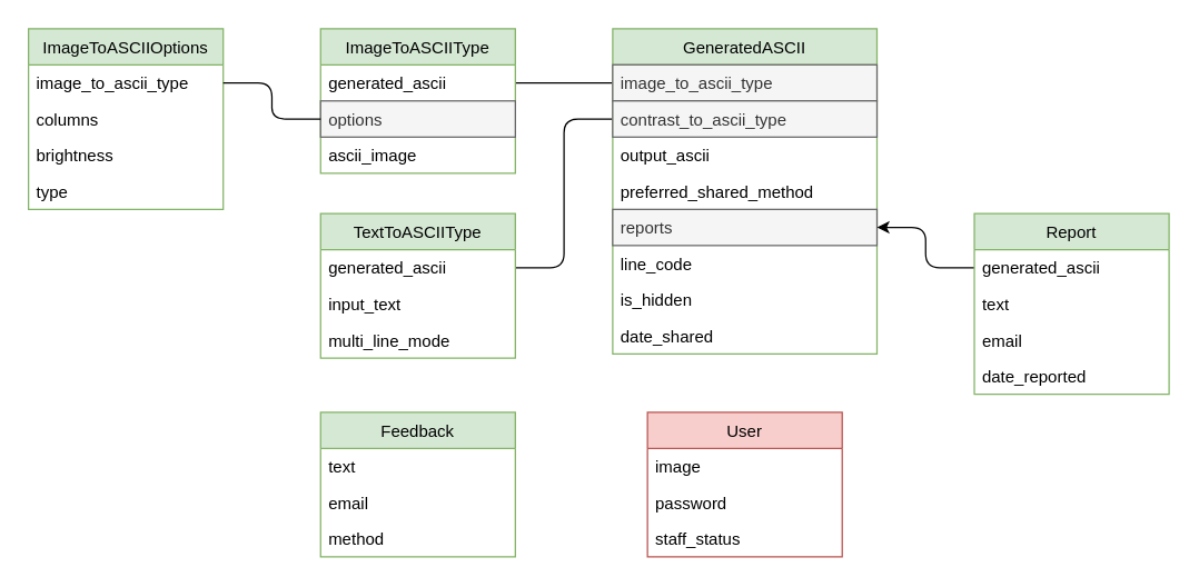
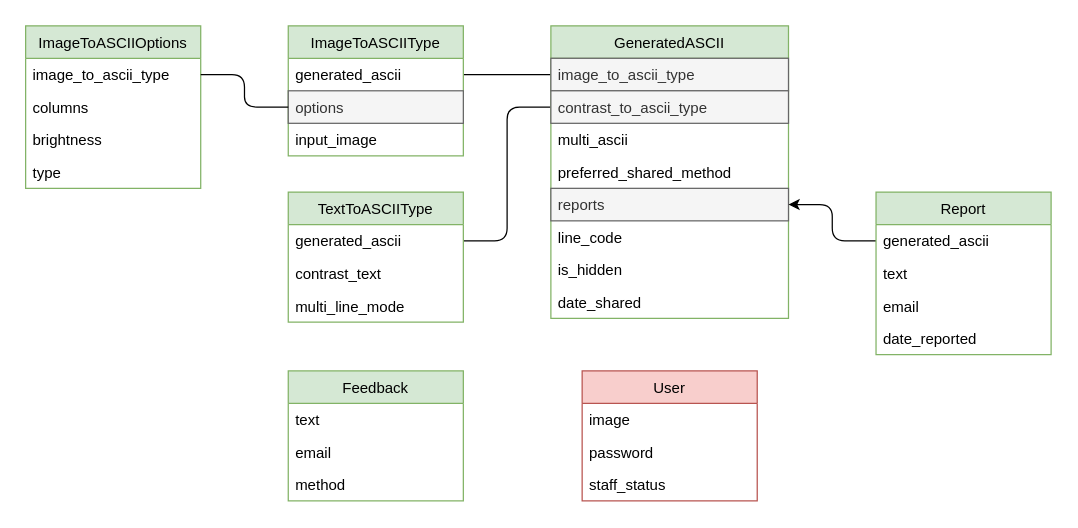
  <mxCell id="0" />
  <mxCell id="1" parent="0" />
  <mxCell id="2" value="" style="endArrow=none;html=1;edgeStyle=orthogonalEdgeStyle;" parent="1" source="14" target="6" edge="1"><mxGeometry width="50" height="50" relative="1" as="geometry"><mxPoint x="400" y="240" as="sourcePoint" /><mxPoint x="450" y="190" as="targetPoint" /></mxGeometry></mxCell>
  <mxCell id="3" value="" style="endArrow=none;html=1;edgeStyle=orthogonalEdgeStyle;" parent="1" source="18" target="5" edge="1"><mxGeometry width="50" height="50" relative="1" as="geometry"><mxPoint x="430" y="90" as="sourcePoint" /><mxPoint x="480" y="40" as="targetPoint" /></mxGeometry></mxCell>
  <mxCell id="4" value="GeneratedASCII" style="swimlane;fontStyle=0;childLayout=stackLayout;horizontal=1;startSize=26;fillColor=#d5e8d4;horizontalStack=0;resizeParent=1;resizeParentMax=0;resizeLast=0;collapsible=1;marginBottom=0;strokeColor=#82b366;sketch=0;" parent="1" vertex="1"><mxGeometry x="440" y="20" width="190" height="234" as="geometry" /></mxCell>
  <mxCell id="5" value="image_to_ascii_type" style="text;strokeColor=#666666;fillColor=#f5f5f5;align=left;verticalAlign=top;spacingLeft=4;spacingRight=4;overflow=hidden;rotatable=0;points=[[0,0.5],[1,0.5]];portConstraint=eastwest;fontColor=#333333;" parent="4" vertex="1"><mxGeometry y="26" width="190" height="26" as="geometry" /></mxCell>
  <mxCell id="6" value="contrast_to_ascii_type" style="text;strokeColor=#666666;fillColor=#f5f5f5;align=left;verticalAlign=top;spacingLeft=4;spacingRight=4;overflow=hidden;rotatable=0;points=[[0,0.5],[1,0.5]];portConstraint=eastwest;fontColor=#333333;" parent="4" vertex="1"><mxGeometry y="52" width="190" height="26" as="geometry" /></mxCell>
- <mxCell id="7" value="output_ascii" style="text;align=left;verticalAlign=top;spacingLeft=4;spacingRight=4;overflow=hidden;rotatable=0;points=[[0,0.5],[1,0.5]];portConstraint=eastwest;" parent="4" vertex="1"><mxGeometry y="78" width="190" height="26" as="geometry" /></mxCell>
+ <mxCell id="7" value="multi_ascii" style="text;align=left;verticalAlign=top;spacingLeft=4;spacingRight=4;overflow=hidden;rotatable=0;points=[[0,0.5],[1,0.5]];portConstraint=eastwest;" parent="4" vertex="1"><mxGeometry y="78" width="190" height="26" as="geometry" /></mxCell>
  <mxCell id="8" value="preferred_shared_method" style="text;align=left;verticalAlign=top;spacingLeft=4;spacingRight=4;overflow=hidden;rotatable=0;points=[[0,0.5],[1,0.5]];portConstraint=eastwest;" parent="4" vertex="1"><mxGeometry y="104" width="190" height="26" as="geometry" /></mxCell>
  <mxCell id="9" value="reports" style="text;strokeColor=#666666;fillColor=#f5f5f5;align=left;verticalAlign=top;spacingLeft=4;spacingRight=4;overflow=hidden;rotatable=0;points=[[0,0.5],[1,0.5]];portConstraint=eastwest;fontColor=#333333;" parent="4" vertex="1"><mxGeometry y="130" width="190" height="26" as="geometry" /></mxCell>
  <mxCell id="10" value="line_code" style="text;strokeColor=none;fillColor=none;align=left;verticalAlign=top;spacingLeft=4;spacingRight=4;overflow=hidden;rotatable=0;points=[[0,0.5],[1,0.5]];portConstraint=eastwest;" parent="4" vertex="1"><mxGeometry y="156" width="190" height="26" as="geometry" /></mxCell>
  <mxCell id="11" value="is_hidden" style="text;strokeColor=none;fillColor=none;align=left;verticalAlign=top;spacingLeft=4;spacingRight=4;overflow=hidden;rotatable=0;points=[[0,0.5],[1,0.5]];portConstraint=eastwest;" parent="4" vertex="1"><mxGeometry y="182" width="190" height="26" as="geometry" /></mxCell>
  <mxCell id="12" value="date_shared" style="text;strokeColor=none;fillColor=none;align=left;verticalAlign=top;spacingLeft=4;spacingRight=4;overflow=hidden;rotatable=0;points=[[0,0.5],[1,0.5]];portConstraint=eastwest;" parent="4" vertex="1"><mxGeometry y="208" width="190" height="26" as="geometry" /></mxCell>
  <mxCell id="13" value="TextToASCIIType" style="swimlane;fontStyle=0;childLayout=stackLayout;horizontal=1;startSize=26;fillColor=#d5e8d4;horizontalStack=0;resizeParent=1;resizeParentMax=0;resizeLast=0;collapsible=1;marginBottom=0;strokeColor=#82b366;rounded=0;sketch=0;glass=0;shadow=0;" parent="1" vertex="1"><mxGeometry x="230" y="153" width="140" height="104" as="geometry" /></mxCell>
  <mxCell id="14" value="generated_ascii" style="text;align=left;verticalAlign=top;spacingLeft=4;spacingRight=4;overflow=hidden;rotatable=0;points=[[0,0.5],[1,0.5]];portConstraint=eastwest;" parent="13" vertex="1"><mxGeometry y="26" width="140" height="26" as="geometry" /></mxCell>
- <mxCell id="15" value="input_text" style="text;strokeColor=none;fillColor=none;align=left;verticalAlign=top;spacingLeft=4;spacingRight=4;overflow=hidden;rotatable=0;points=[[0,0.5],[1,0.5]];portConstraint=eastwest;" parent="13" vertex="1"><mxGeometry y="52" width="140" height="26" as="geometry" /></mxCell>
+ <mxCell id="15" value="contrast_text" style="text;strokeColor=none;fillColor=none;align=left;verticalAlign=top;spacingLeft=4;spacingRight=4;overflow=hidden;rotatable=0;points=[[0,0.5],[1,0.5]];portConstraint=eastwest;" parent="13" vertex="1"><mxGeometry y="52" width="140" height="26" as="geometry" /></mxCell>
  <mxCell id="16" value="multi_line_mode" style="text;align=left;verticalAlign=top;spacingLeft=4;spacingRight=4;overflow=hidden;rotatable=0;points=[[0,0.5],[1,0.5]];portConstraint=eastwest;" parent="13" vertex="1"><mxGeometry y="78" width="140" height="26" as="geometry" /></mxCell>
  <mxCell id="17" value="ImageToASCIIType" style="swimlane;fontStyle=0;childLayout=stackLayout;horizontal=1;startSize=26;fillColor=#d5e8d4;horizontalStack=0;resizeParent=1;resizeParentMax=0;resizeLast=0;collapsible=1;marginBottom=0;strokeColor=#82b366;sketch=0;" parent="1" vertex="1"><mxGeometry x="230" y="20" width="140" height="104" as="geometry" /></mxCell>
  <mxCell id="18" value="generated_ascii" style="text;align=left;verticalAlign=top;spacingLeft=4;spacingRight=4;overflow=hidden;rotatable=0;points=[[0,0.5],[1,0.5]];portConstraint=eastwest;" parent="17" vertex="1"><mxGeometry y="26" width="140" height="26" as="geometry" /></mxCell>
  <mxCell id="19" value="options" style="text;align=left;verticalAlign=top;spacingLeft=4;spacingRight=4;overflow=hidden;rotatable=0;points=[[0,0.5],[1,0.5]];portConstraint=eastwest;fillColor=#f5f5f5;strokeColor=#666666;fontColor=#333333;" parent="17" vertex="1"><mxGeometry y="52" width="140" height="26" as="geometry" /></mxCell>
- <mxCell id="20" value="ascii_image" style="text;strokeColor=none;fillColor=none;align=left;verticalAlign=top;spacingLeft=4;spacingRight=4;overflow=hidden;rotatable=0;points=[[0,0.5],[1,0.5]];portConstraint=eastwest;" parent="17" vertex="1"><mxGeometry y="78" width="140" height="26" as="geometry" /></mxCell>
+ <mxCell id="20" value="input_image" style="text;strokeColor=none;fillColor=none;align=left;verticalAlign=top;spacingLeft=4;spacingRight=4;overflow=hidden;rotatable=0;points=[[0,0.5],[1,0.5]];portConstraint=eastwest;" parent="17" vertex="1"><mxGeometry y="78" width="140" height="26" as="geometry" /></mxCell>
  <mxCell id="21" value="" style="endArrow=classic;html=1;edgeStyle=orthogonalEdgeStyle;" parent="1" source="23" target="9" edge="1"><mxGeometry width="50" height="50" relative="1" as="geometry"><mxPoint x="710" y="210" as="sourcePoint" /><mxPoint x="760" y="160" as="targetPoint" /></mxGeometry></mxCell>
  <mxCell id="22" value="Report" style="swimlane;fontStyle=0;childLayout=stackLayout;horizontal=1;startSize=26;fillColor=#d5e8d4;horizontalStack=0;resizeParent=1;resizeParentMax=0;resizeLast=0;collapsible=1;marginBottom=0;strokeColor=#82b366;sketch=0;" parent="1" vertex="1"><mxGeometry x="700" y="153" width="140" height="130" as="geometry" /></mxCell>
  <mxCell id="23" value="generated_ascii" style="text;strokeColor=none;fillColor=none;align=left;verticalAlign=top;spacingLeft=4;spacingRight=4;overflow=hidden;rotatable=0;points=[[0,0.5],[1,0.5]];portConstraint=eastwest;" parent="22" vertex="1"><mxGeometry y="26" width="140" height="26" as="geometry" /></mxCell>
  <mxCell id="24" value="text" style="text;strokeColor=none;fillColor=none;align=left;verticalAlign=top;spacingLeft=4;spacingRight=4;overflow=hidden;rotatable=0;points=[[0,0.5],[1,0.5]];portConstraint=eastwest;" parent="22" vertex="1"><mxGeometry y="52" width="140" height="26" as="geometry" /></mxCell>
  <mxCell id="25" value="email" style="text;strokeColor=none;fillColor=none;align=left;verticalAlign=top;spacingLeft=4;spacingRight=4;overflow=hidden;rotatable=0;points=[[0,0.5],[1,0.5]];portConstraint=eastwest;" parent="22" vertex="1"><mxGeometry y="78" width="140" height="26" as="geometry" /></mxCell>
  <mxCell id="26" value="date_reported" style="text;strokeColor=none;fillColor=none;align=left;verticalAlign=top;spacingLeft=4;spacingRight=4;overflow=hidden;rotatable=0;points=[[0,0.5],[1,0.5]];portConstraint=eastwest;" parent="22" vertex="1"><mxGeometry y="104" width="140" height="26" as="geometry" /></mxCell>
  <mxCell id="27" value="User" style="swimlane;fontStyle=0;childLayout=stackLayout;horizontal=1;startSize=26;fillColor=#f8cecc;horizontalStack=0;resizeParent=1;resizeParentMax=0;resizeLast=0;collapsible=1;marginBottom=0;strokeColor=#b85450;" parent="1" vertex="1"><mxGeometry x="465" y="296" width="140" height="104" as="geometry" /></mxCell>
  <mxCell id="28" value="image" style="text;strokeColor=none;fillColor=none;align=left;verticalAlign=top;spacingLeft=4;spacingRight=4;overflow=hidden;rotatable=0;points=[[0,0.5],[1,0.5]];portConstraint=eastwest;" parent="27" vertex="1"><mxGeometry y="26" width="140" height="26" as="geometry" /></mxCell>
  <mxCell id="29" value="password" style="text;strokeColor=none;fillColor=none;align=left;verticalAlign=top;spacingLeft=4;spacingRight=4;overflow=hidden;rotatable=0;points=[[0,0.5],[1,0.5]];portConstraint=eastwest;" parent="27" vertex="1"><mxGeometry y="52" width="140" height="26" as="geometry" /></mxCell>
  <mxCell id="30" value="staff_status" style="text;strokeColor=none;fillColor=none;align=left;verticalAlign=top;spacingLeft=4;spacingRight=4;overflow=hidden;rotatable=0;points=[[0,0.5],[1,0.5]];portConstraint=eastwest;" parent="27" vertex="1"><mxGeometry y="78" width="140" height="26" as="geometry" /></mxCell>
  <mxCell id="31" value="Feedback" style="swimlane;fontStyle=0;childLayout=stackLayout;horizontal=1;startSize=26;fillColor=#d5e8d4;horizontalStack=0;resizeParent=1;resizeParentMax=0;resizeLast=0;collapsible=1;marginBottom=0;strokeColor=#82b366;" parent="1" vertex="1"><mxGeometry x="230" y="296" width="140" height="104" as="geometry" /></mxCell>
  <mxCell id="32" value="text" style="text;strokeColor=none;fillColor=none;align=left;verticalAlign=top;spacingLeft=4;spacingRight=4;overflow=hidden;rotatable=0;points=[[0,0.5],[1,0.5]];portConstraint=eastwest;" parent="31" vertex="1"><mxGeometry y="26" width="140" height="26" as="geometry" /></mxCell>
  <mxCell id="33" value="email" style="text;strokeColor=none;fillColor=none;align=left;verticalAlign=top;spacingLeft=4;spacingRight=4;overflow=hidden;rotatable=0;points=[[0,0.5],[1,0.5]];portConstraint=eastwest;" parent="31" vertex="1"><mxGeometry y="52" width="140" height="26" as="geometry" /></mxCell>
  <mxCell id="34" value="method" style="text;strokeColor=none;fillColor=none;align=left;verticalAlign=top;spacingLeft=4;spacingRight=4;overflow=hidden;rotatable=0;points=[[0,0.5],[1,0.5]];portConstraint=eastwest;" parent="31" vertex="1"><mxGeometry y="78" width="140" height="26" as="geometry" /></mxCell>
  <mxCell id="35" value="ImageToASCIIOptions" style="swimlane;fontStyle=0;childLayout=stackLayout;horizontal=1;startSize=26;fillColor=#d5e8d4;horizontalStack=0;resizeParent=1;resizeParentMax=0;resizeLast=0;collapsible=1;marginBottom=0;strokeColor=#82b366;" parent="1" vertex="1"><mxGeometry x="20" y="20" width="140" height="130" as="geometry" /></mxCell>
  <mxCell id="36" value="image_to_ascii_type" style="text;strokeColor=none;fillColor=none;align=left;verticalAlign=top;spacingLeft=4;spacingRight=4;overflow=hidden;rotatable=0;points=[[0,0.5],[1,0.5]];portConstraint=eastwest;" parent="35" vertex="1"><mxGeometry y="26" width="140" height="26" as="geometry" /></mxCell>
  <mxCell id="37" value="columns" style="text;strokeColor=none;fillColor=none;align=left;verticalAlign=top;spacingLeft=4;spacingRight=4;overflow=hidden;rotatable=0;points=[[0,0.5],[1,0.5]];portConstraint=eastwest;" parent="35" vertex="1"><mxGeometry y="52" width="140" height="26" as="geometry" /></mxCell>
  <mxCell id="38" value="brightness" style="text;strokeColor=none;fillColor=none;align=left;verticalAlign=top;spacingLeft=4;spacingRight=4;overflow=hidden;rotatable=0;points=[[0,0.5],[1,0.5]];portConstraint=eastwest;" parent="35" vertex="1"><mxGeometry y="78" width="140" height="26" as="geometry" /></mxCell>
  <mxCell id="39" value="type" style="text;strokeColor=none;fillColor=none;align=left;verticalAlign=top;spacingLeft=4;spacingRight=4;overflow=hidden;rotatable=0;points=[[0,0.5],[1,0.5]];portConstraint=eastwest;" parent="35" vertex="1"><mxGeometry y="104" width="140" height="26" as="geometry" /></mxCell>
  <mxCell id="40" value="" style="endArrow=none;html=1;edgeStyle=orthogonalEdgeStyle;" parent="1" source="36" target="19" edge="1"><mxGeometry width="50" height="50" relative="1" as="geometry"><mxPoint x="110" y="230" as="sourcePoint" /><mxPoint x="160" y="180" as="targetPoint" /></mxGeometry></mxCell>
